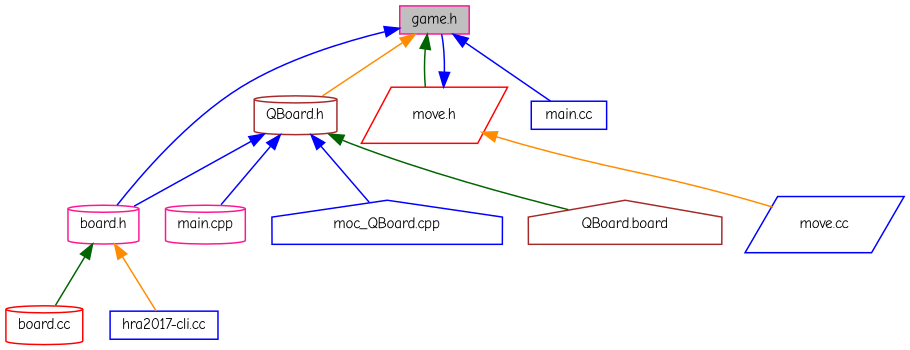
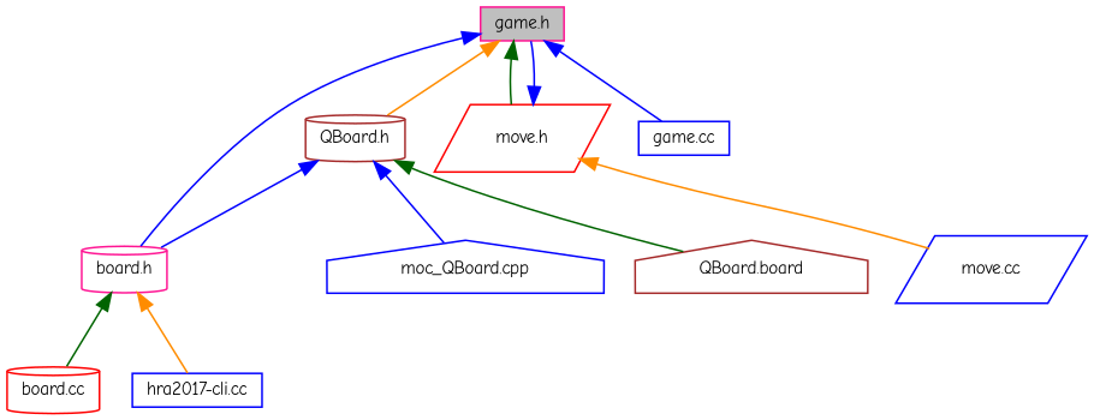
  digraph {
    fontname="Comic Neue"
    node [color=blue fillcolor=white fontname="Comic Neue" fontsize=10 shape=cylinder style=filled]
    edge [color=blue dir=back fontname="Comic Neue" fontsize=10 labelfontname=Helvetica labelfontsize=10 style=solid]
    n1 [color=deeppink fillcolor=grey75 fontcolor=black height=0.2 label="game.h" shape=box width=0.4]
    n2 [color=deeppink height=0.2 label="board.h" width=0.4]
    n3 [color=brown height=0.2 label="QBoard.h" width=0.4]
    n4 [color=red height=0.2 label="move.h" shape=parallelogram width=0.4]
-   n5 [height=0.2 label="main.cc" shape=box width=0.4]
+   n5 [height=0.2 label="game.cc" shape=box width=0.4]
    n6 [color=red height=0.2 label="board.cc" width=0.4]
    n7 [height=0.2 label="hra2017-cli.cc" shape=box width=0.4]
-   n8 [color=deeppink height=0.2 label="main.cpp" width=0.4]
    n9 [height=0.2 label="moc_QBoard.cpp" shape=house width=0.4]
    n10 [color=brown height=0.2 label="QBoard.board" shape=house width=0.4]
    n11 [height=0.2 label="move.cc" shape=parallelogram width=0.4]
    n1 -> n2
    n1 -> n3 [color=darkorange]
    n1 -> n4 [color=darkgreen]
    n1 -> n5
    n2 -> n6 [color=darkgreen]
    n2 -> n7 [color=darkorange]
    n3 -> n2
-   n3 -> n8
    n3 -> n9
    n3 -> n10 [color=darkgreen]
    n4 -> n1
    n4 -> n11 [color=darkorange]
  }
